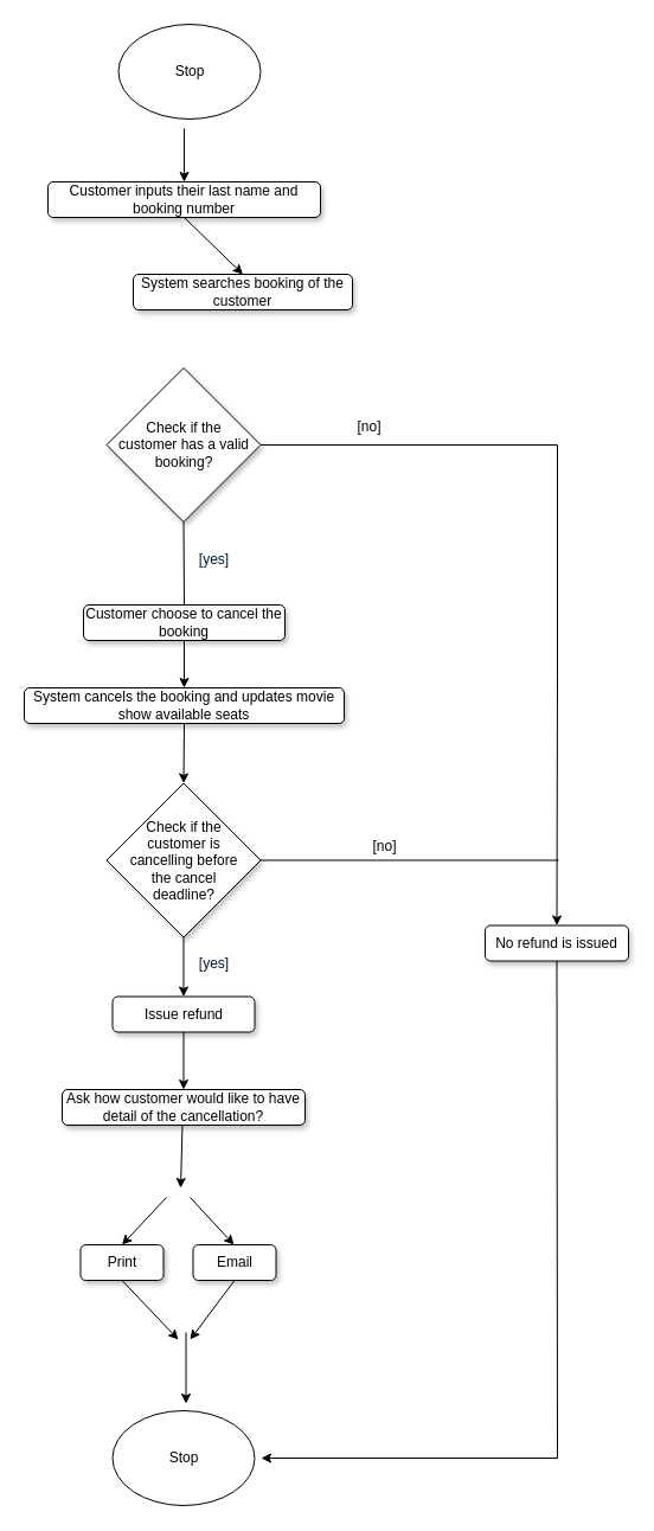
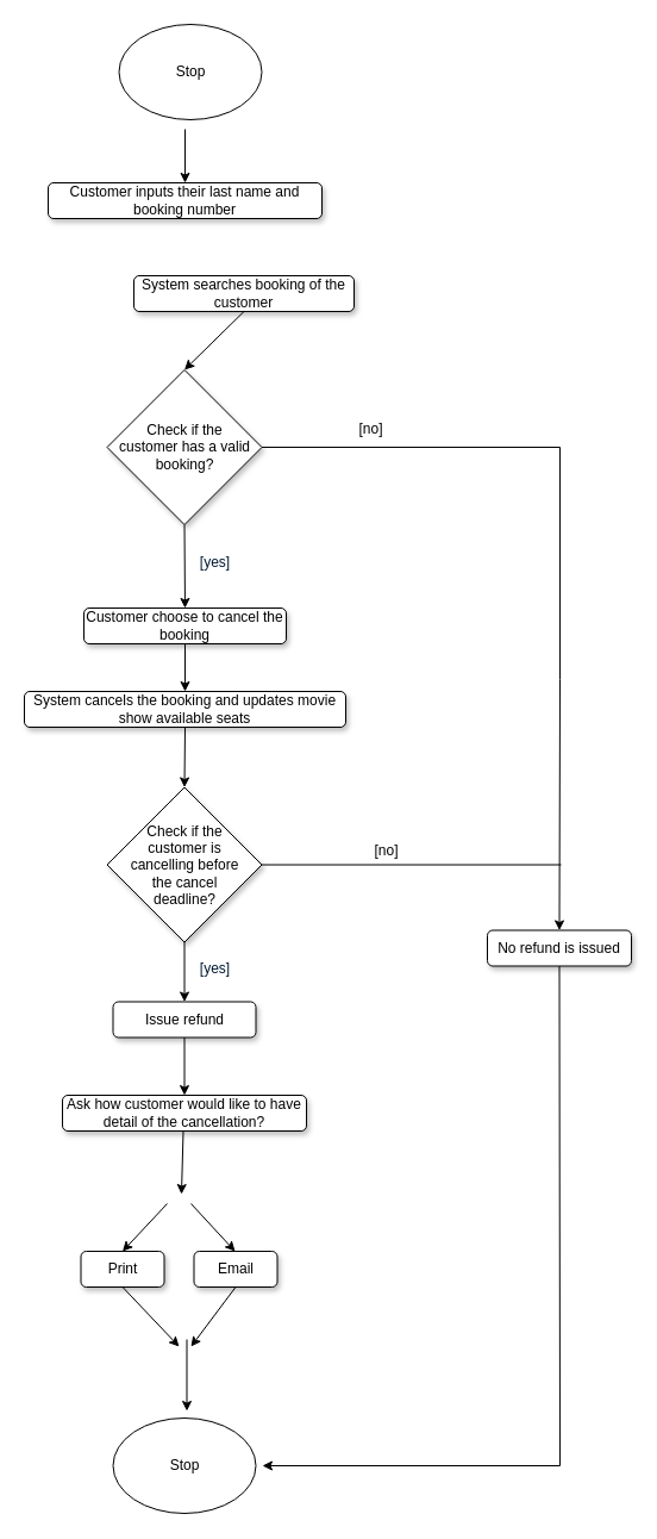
  <mxCell id="0" />
  <mxCell id="1" parent="0" />
- <mxCell id="2" style="edgeStyle=none;html=1;exitX=0.5;exitY=1;entryX=0.5;entryY=0;shadow=0;strokeWidth=1;fontSize=12;fontColor=#001933;" edge="1" parent="1" source="3" target="11"><mxGeometry relative="1" as="geometry"><mxPoint x="155" y="177" as="sourcePoint" /></mxGeometry></mxCell>
  <mxCell id="3" value="Customer inputs their last name and booking number" style="rounded=1;whiteSpace=wrap;html=1;shadow=1;glass=0;comic=0;strokeWidth=1;fontSize=12;align=center;" vertex="1" parent="1"><mxGeometry x="40" y="153" width="230" height="30" as="geometry" /></mxCell>
- <mxCell id="4" style="edgeStyle=none;html=1;exitX=0.5;exitY=1;shadow=0;strokeWidth=1;fontSize=12;fontColor=#001933;entryX=0.5;entryY=0;endArrow=none;" edge="1" parent="1" source="8" target="31"><mxGeometry relative="1" as="geometry"><mxPoint x="155" y="470" as="targetPoint" /></mxGeometry></mxCell>
+ <mxCell id="4" style="edgeStyle=none;html=1;exitX=0.5;exitY=1;shadow=0;strokeWidth=1;fontSize=12;fontColor=#001933;entryX=0.5;entryY=0;" edge="1" parent="1" source="8" target="31"><mxGeometry relative="1" as="geometry"><mxPoint x="155" y="470" as="targetPoint" /></mxGeometry></mxCell>
  <mxCell id="5" value="[yes]" style="text;html=1;resizable=0;points=[];align=center;verticalAlign=middle;labelBackgroundColor=#ffffff;fontSize=12;fontColor=#001933;" vertex="1" connectable="0" parent="4"><mxGeometry x="-0.067" y="1" relative="1" as="geometry"><mxPoint x="24" y="-1" as="offset" /></mxGeometry></mxCell>
  <mxCell id="6" style="edgeStyle=none;rounded=0;html=1;exitX=1;exitY=0.5;startFill=0;endFill=1;jettySize=auto;orthogonalLoop=1;strokeWidth=1;fontSize=20;entryX=0.5;entryY=0;" edge="1" parent="1" source="8" target="19"><mxGeometry relative="1" as="geometry"><mxPoint x="520" y="660" as="targetPoint" /><Array as="points"><mxPoint x="470" y="375" /><mxPoint x="470" y="570" /></Array></mxGeometry></mxCell>
  <mxCell id="7" value="[no]" style="text;html=1;resizable=0;points=[];align=center;verticalAlign=middle;labelBackgroundColor=#ffffff;fontSize=12;" vertex="1" connectable="0" parent="6"><mxGeometry x="-0.125" y="-4" relative="1" as="geometry"><mxPoint x="-156" y="-52" as="offset" /></mxGeometry></mxCell>
  <mxCell id="8" value="&lt;div&gt;Check if the &lt;br&gt;&lt;/div&gt;&lt;div&gt;customer has a valid booking?&lt;/div&gt;" style="rhombus;whiteSpace=wrap;html=1;rounded=0;shadow=1;glass=0;comic=0;strokeWidth=1;fontSize=12;align=center;" vertex="1" parent="1"><mxGeometry x="89.5" y="310" width="130" height="130" as="geometry" /></mxCell>
  <mxCell id="9" value="" style="endArrow=classic;html=1;shadow=0;strokeColor=#000000;strokeWidth=1;fontSize=12;fontColor=#001933;entryX=0.5;entryY=0;" edge="1" parent="1" target="3"><mxGeometry width="50" height="50" relative="1" as="geometry"><mxPoint x="155" y="108" as="sourcePoint" /><mxPoint x="170" y="478" as="targetPoint" /></mxGeometry></mxCell>
+ <mxCell id="10" style="edgeStyle=none;rounded=0;html=1;exitX=0.5;exitY=1;entryX=0.5;entryY=0;startFill=0;endFill=1;jettySize=auto;orthogonalLoop=1;strokeWidth=1;fontSize=12;" edge="1" parent="1" source="11" target="8"><mxGeometry relative="1" as="geometry"><mxPoint x="155" y="258" as="sourcePoint" /><mxPoint x="155" y="317" as="targetPoint" /></mxGeometry></mxCell>
  <mxCell id="11" value="System searches booking of the customer" style="rounded=1;whiteSpace=wrap;html=1;shadow=1;glass=0;comic=0;strokeWidth=1;fontSize=12;align=center;" vertex="1" parent="1"><mxGeometry x="112" y="231" width="185" height="30" as="geometry" /></mxCell>
  <mxCell id="12" style="rounded=0;html=1;exitX=0.5;exitY=1;jettySize=auto;orthogonalLoop=1;entryX=0.5;entryY=0;" edge="1" parent="1" source="13" target="21"><mxGeometry relative="1" as="geometry"><mxPoint x="89.5" y="910.5" as="targetPoint" /></mxGeometry></mxCell>
  <mxCell id="13" value="Issue refund" style="rounded=1;whiteSpace=wrap;html=1;shadow=1;glass=0;comic=0;strokeWidth=1;fontSize=12;align=center;" vertex="1" parent="1"><mxGeometry x="94.5" y="840.5" width="120" height="30" as="geometry" /></mxCell>
  <mxCell id="14" style="edgeStyle=none;html=1;exitX=0.5;exitY=1;shadow=0;strokeWidth=1;fontSize=12;fontColor=#001933;entryX=0.5;entryY=0;" edge="1" parent="1" source="17" target="13"><mxGeometry relative="1" as="geometry"><mxPoint x="129.5" y="830.5" as="targetPoint" /></mxGeometry></mxCell>
  <mxCell id="15" value="[yes]" style="text;html=1;resizable=0;points=[];align=center;verticalAlign=middle;labelBackgroundColor=#ffffff;fontSize=12;fontColor=#001933;" vertex="1" connectable="0" parent="14"><mxGeometry x="-0.067" y="1" relative="1" as="geometry"><mxPoint x="24" y="-1" as="offset" /></mxGeometry></mxCell>
  <mxCell id="16" style="rounded=0;html=1;exitX=1;exitY=0.5;endArrow=none;endFill=0;jettySize=auto;orthogonalLoop=1;" edge="1" parent="1" source="17"><mxGeometry relative="1" as="geometry"><mxPoint x="471" y="725.5" as="targetPoint" /></mxGeometry></mxCell>
  <mxCell id="17" value="&lt;div&gt;Check if the &lt;br&gt;&lt;/div&gt;&lt;div&gt;customer is &lt;br&gt;&lt;/div&gt;&lt;div&gt;cancelling before &lt;br&gt;&lt;/div&gt;&lt;div&gt;the cancel &lt;br&gt;&lt;/div&gt;&lt;div&gt;deadline?&lt;/div&gt;" style="rhombus;whiteSpace=wrap;html=1;rounded=0;shadow=1;glass=0;comic=0;strokeWidth=1;fontSize=12;align=center;" vertex="1" parent="1"><mxGeometry x="89.5" y="660.5" width="130" height="130" as="geometry" /></mxCell>
  <mxCell id="18" style="edgeStyle=none;rounded=0;html=1;exitX=0.5;exitY=1;jettySize=auto;orthogonalLoop=1;" edge="1" parent="1" source="19"><mxGeometry relative="1" as="geometry"><Array as="points"><mxPoint x="470" y="1230" /></Array><mxPoint x="220" y="1230" as="targetPoint" /></mxGeometry></mxCell>
  <mxCell id="19" value="No refund is issued" style="rounded=1;whiteSpace=wrap;html=1;shadow=1;glass=0;comic=0;strokeWidth=1;fontSize=12;align=center;" vertex="1" parent="1"><mxGeometry x="409" y="780.5" width="121" height="30" as="geometry" /></mxCell>
  <mxCell id="20" style="edgeStyle=none;rounded=0;html=1;exitX=0.5;exitY=1;startArrow=none;startFill=0;endArrow=classic;endFill=1;jettySize=auto;orthogonalLoop=1;strokeWidth=1;fontSize=20;" edge="1" parent="1"><mxGeometry relative="1" as="geometry"><mxPoint x="153.5" y="949" as="sourcePoint" /><mxPoint x="152" y="1002" as="targetPoint" /></mxGeometry></mxCell>
  <mxCell id="21" value="Ask how customer would like to have detail of the cancellation?" style="rounded=1;whiteSpace=wrap;html=1;shadow=1;glass=0;comic=0;strokeWidth=1;fontSize=12;align=center;" vertex="1" parent="1"><mxGeometry x="52" y="919" width="205" height="30" as="geometry" /></mxCell>
  <mxCell id="22" value="Print" style="rounded=1;whiteSpace=wrap;html=1;shadow=1;glass=0;comic=0;strokeWidth=1;fontSize=12;align=center;" vertex="1" parent="1"><mxGeometry x="67.5" y="1050" width="70" height="30" as="geometry" /></mxCell>
  <mxCell id="23" value="Email" style="rounded=1;whiteSpace=wrap;html=1;shadow=1;glass=0;comic=0;strokeWidth=1;fontSize=12;align=center;" vertex="1" parent="1"><mxGeometry x="162.5" y="1050" width="70" height="30" as="geometry" /></mxCell>
  <mxCell id="24" style="edgeStyle=none;rounded=0;html=1;entryX=0.5;entryY=0;startArrow=none;startFill=0;endArrow=classic;endFill=1;jettySize=auto;orthogonalLoop=1;strokeWidth=1;fontSize=20;" edge="1" parent="1"><mxGeometry relative="1" as="geometry"><mxPoint x="156.5" y="1124" as="sourcePoint" /><mxPoint x="156.5" y="1184" as="targetPoint" /></mxGeometry></mxCell>
  <mxCell id="25" style="edgeStyle=none;html=1;exitX=0.5;exitY=1;shadow=0;strokeWidth=1;fontSize=12;fontColor=#001933;" edge="1" parent="1" source="22"><mxGeometry relative="1" as="geometry"><mxPoint x="150" y="1130" as="targetPoint" /></mxGeometry></mxCell>
  <mxCell id="26" style="edgeStyle=none;html=1;exitX=0.5;exitY=1;shadow=0;strokeWidth=1;fontSize=12;fontColor=#001933;" edge="1" parent="1" source="23"><mxGeometry relative="1" as="geometry"><mxPoint x="160" y="1130" as="targetPoint" /></mxGeometry></mxCell>
  <mxCell id="27" style="edgeStyle=none;html=1;shadow=0;strokeWidth=1;fontSize=12;fontColor=#001933;" edge="1" parent="1"><mxGeometry relative="1" as="geometry"><mxPoint x="140" y="1010" as="sourcePoint" /><mxPoint x="102.5" y="1050" as="targetPoint" /></mxGeometry></mxCell>
  <mxCell id="28" style="edgeStyle=none;html=1;shadow=0;strokeWidth=1;fontSize=12;fontColor=#001933;" edge="1" parent="1"><mxGeometry relative="1" as="geometry"><mxPoint x="160" y="1010" as="sourcePoint" /><mxPoint x="197" y="1050" as="targetPoint" /></mxGeometry></mxCell>
  <mxCell id="29" value="[no]" style="text;html=1;resizable=0;points=[];align=center;verticalAlign=middle;labelBackgroundColor=#ffffff;fontSize=12;" vertex="1" connectable="0" parent="1"><mxGeometry x="472" y="970" as="geometry"><mxPoint x="-149" y="-257" as="offset" /></mxGeometry></mxCell>
  <mxCell id="30" style="rounded=0;html=1;exitX=0.5;exitY=1;entryX=0.5;entryY=0;jettySize=auto;orthogonalLoop=1;" edge="1" parent="1" source="31" target="33"><mxGeometry relative="1" as="geometry" /></mxCell>
  <mxCell id="31" value="Customer choose to cancel the booking" style="rounded=1;whiteSpace=wrap;html=1;shadow=1;glass=0;comic=0;strokeWidth=1;fontSize=12;align=center;" vertex="1" parent="1"><mxGeometry x="70" y="510" width="170" height="30" as="geometry" /></mxCell>
  <mxCell id="32" style="edgeStyle=none;rounded=0;html=1;exitX=0.5;exitY=1;entryX=0.5;entryY=0;jettySize=auto;orthogonalLoop=1;" edge="1" parent="1" source="33" target="17"><mxGeometry relative="1" as="geometry" /></mxCell>
  <mxCell id="33" value="System cancels the booking and updates movie show available seats" style="rounded=1;whiteSpace=wrap;html=1;shadow=1;glass=0;comic=0;strokeWidth=1;fontSize=12;align=center;" vertex="1" parent="1"><mxGeometry x="20" y="580" width="270" height="30" as="geometry" /></mxCell>
  <mxCell id="34" value="Stop" style="ellipse;whiteSpace=wrap;html=1;" vertex="1" parent="1"><mxGeometry x="94.5" y="1190" width="120" height="80" as="geometry" /></mxCell>
  <mxCell id="35" value="Stop" style="ellipse;whiteSpace=wrap;html=1;" vertex="1" parent="1"><mxGeometry x="99.5" y="20" width="120" height="80" as="geometry" /></mxCell>
